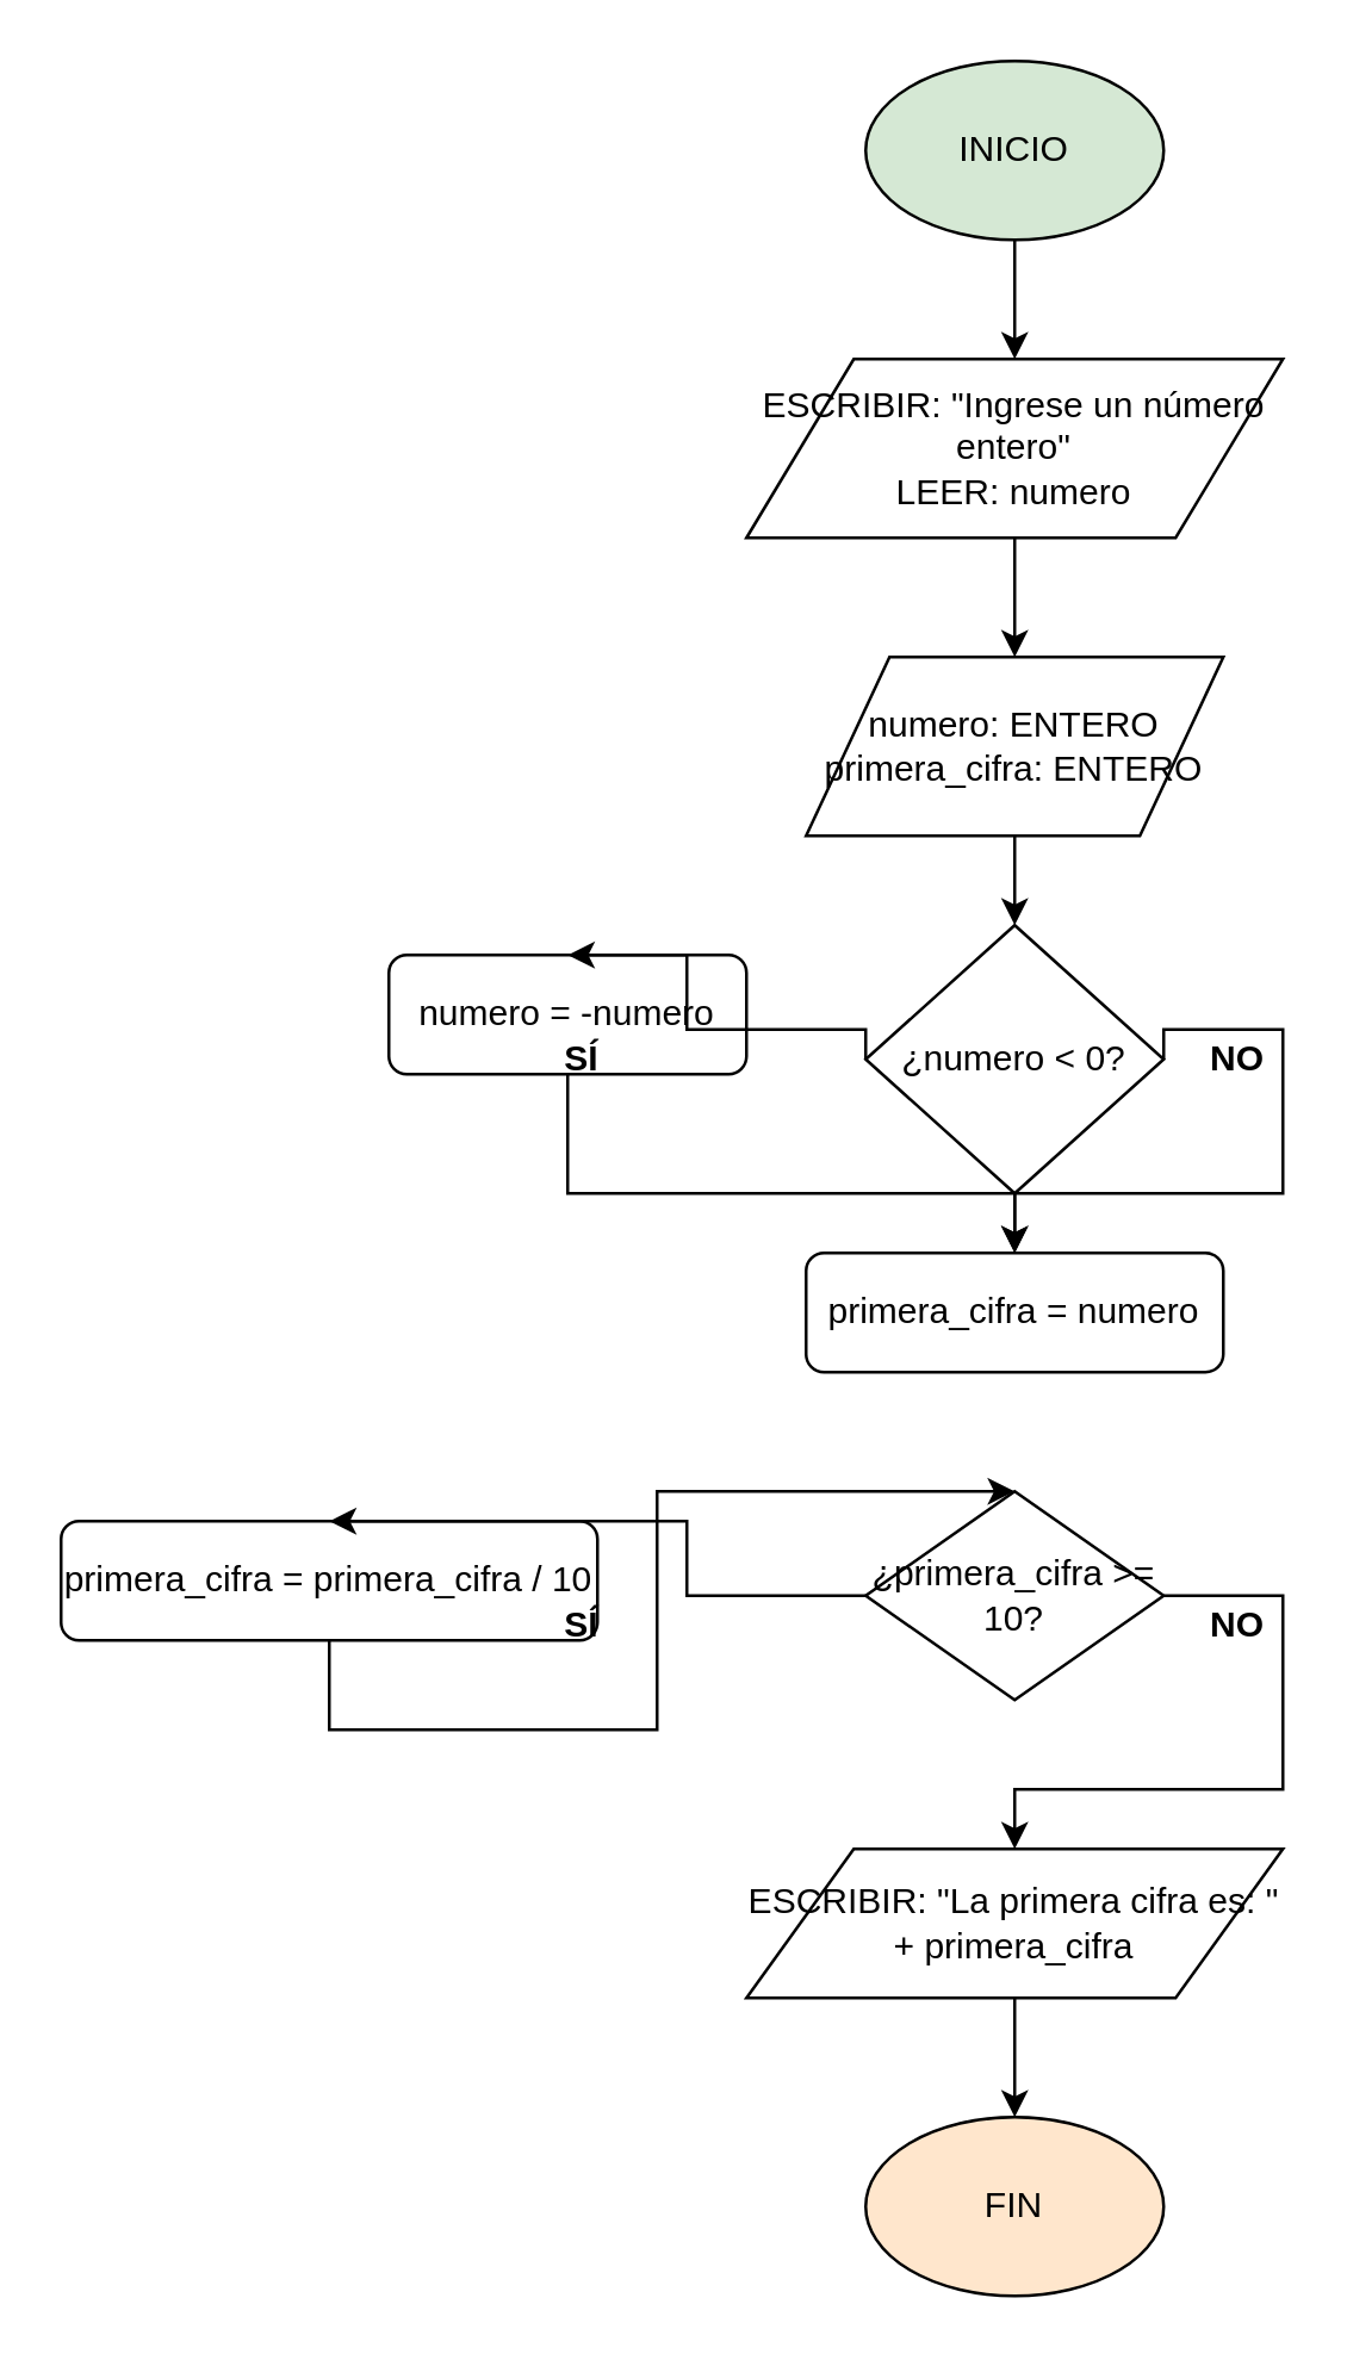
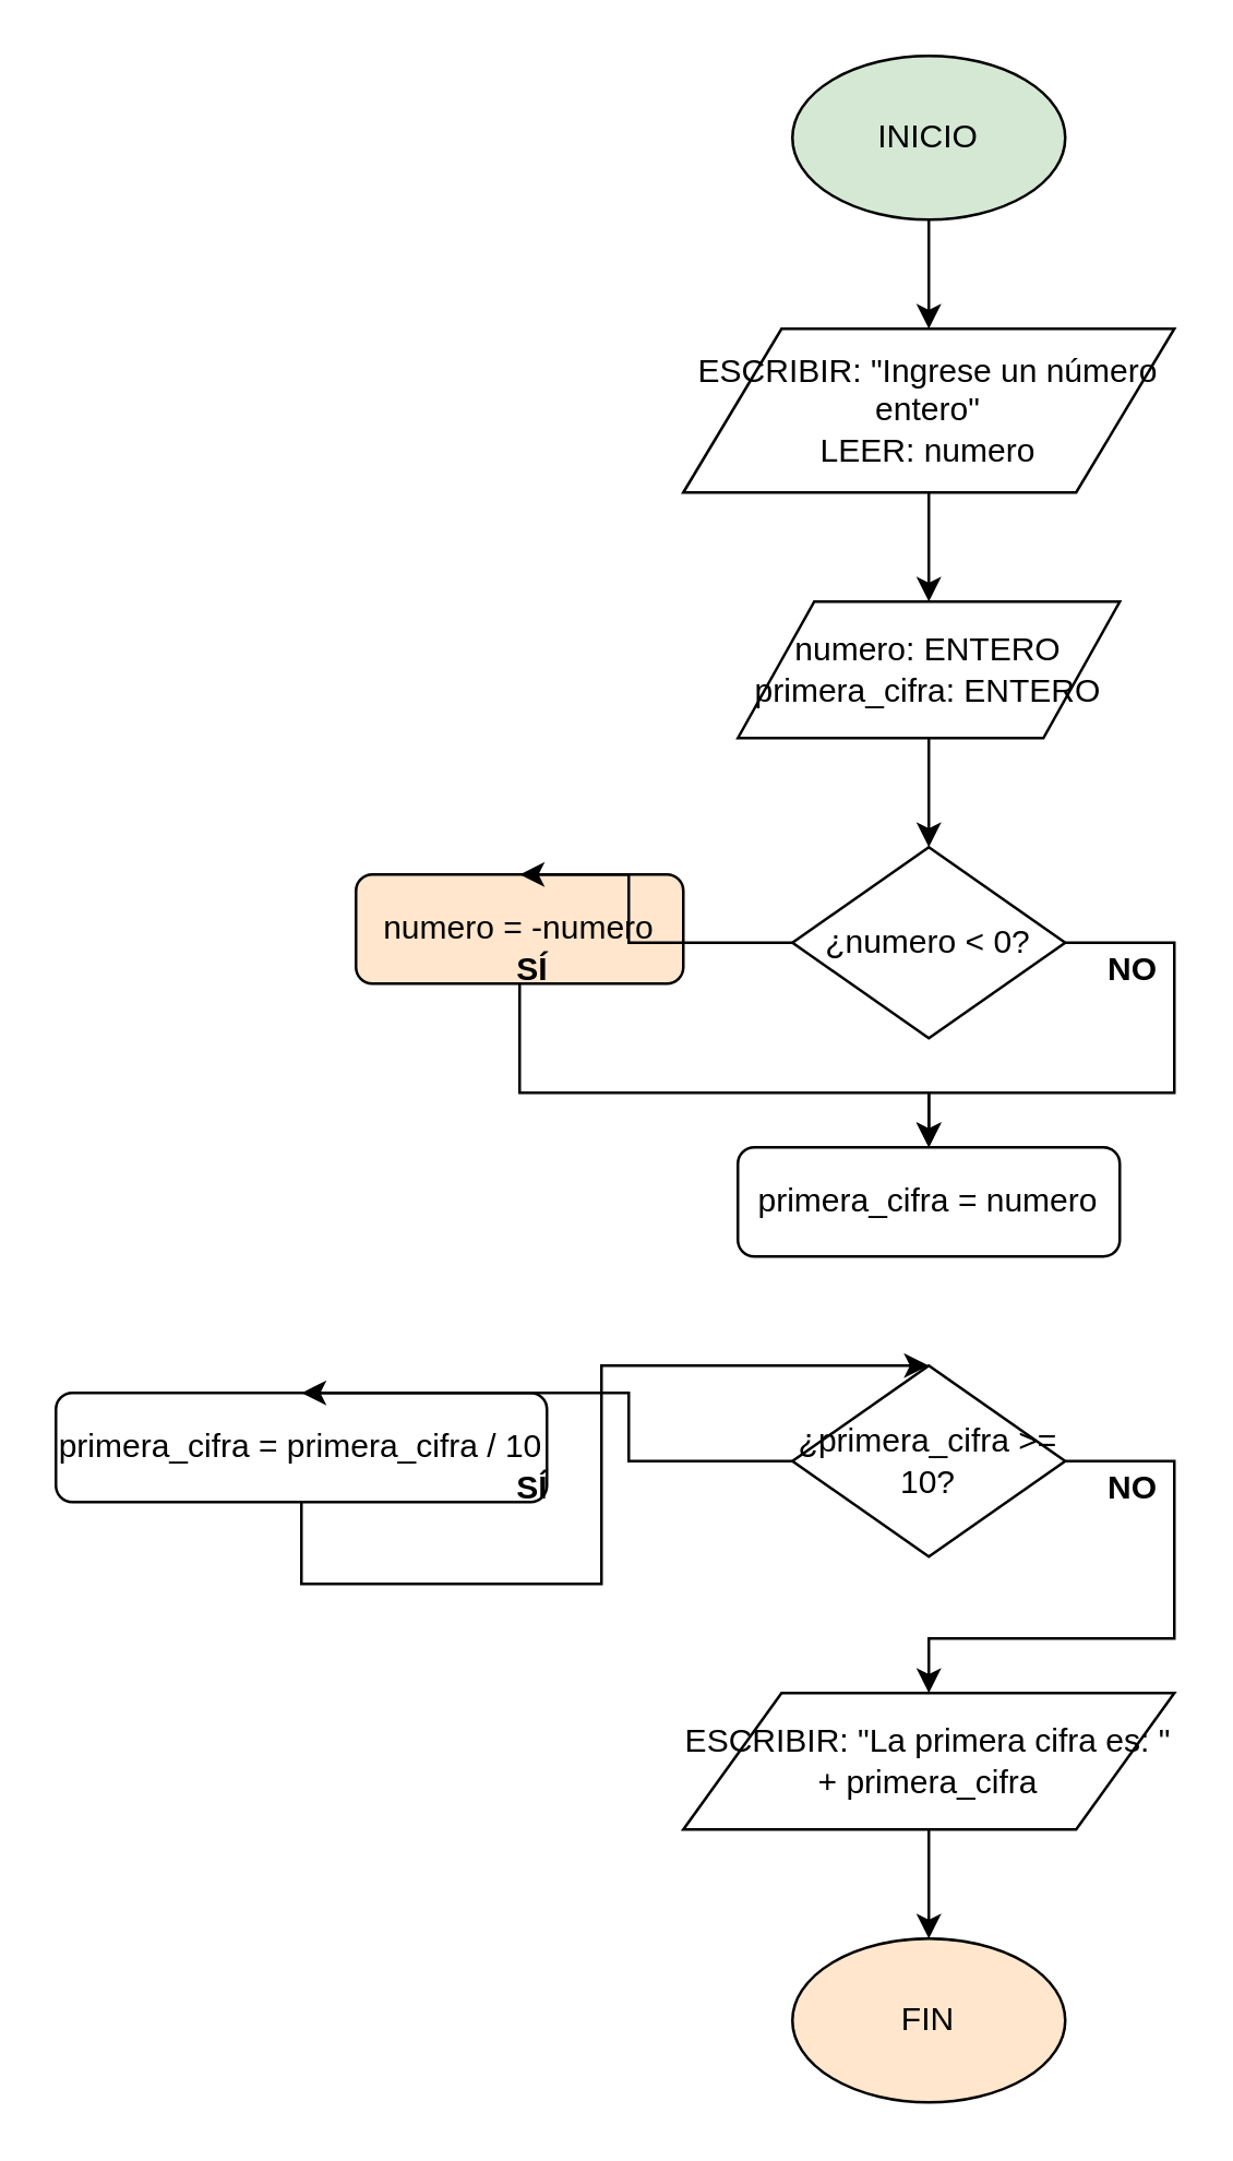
  <mxCell id="0" />
  <mxCell id="1" parent="0" />
  <mxCell id="2" value="INICIO" style="ellipse;whiteSpace=wrap;html=1;fillColor=#d5e8d4;" parent="1" vertex="1"><mxGeometry x="290" y="20" width="100" height="60" as="geometry" /></mxCell>
  <mxCell id="3" value="ESCRIBIR: &quot;Ingrese un número entero&quot;&lt;br&gt;LEER: numero" style="shape=parallelogram;whiteSpace=wrap;html=1;" parent="1" vertex="1"><mxGeometry x="250" y="120" width="180" height="60" as="geometry" /></mxCell>
- <mxCell id="4" value="numero: ENTERO&lt;br&gt;primera_cifra: ENTERO" style="shape=parallelogram;whiteSpace=wrap;html=1;" parent="1" vertex="1"><mxGeometry x="270" y="220" width="140" height="60" as="geometry" /></mxCell>
- <mxCell id="5" value="¿numero &lt; 0?" style="shape=rhombus;whiteSpace=wrap;html=1;" parent="1" vertex="1"><mxGeometry x="290" y="310" width="100" height="90" as="geometry" /></mxCell>
- <mxCell id="6" value="numero = -numero" style="rounded=1;whiteSpace=wrap;html=1;" parent="1" vertex="1"><mxGeometry x="130" y="320" width="120" height="40" as="geometry" /></mxCell>
+ <mxCell id="4" value="numero: ENTERO&lt;br&gt;primera_cifra: ENTERO" style="shape=parallelogram;whiteSpace=wrap;html=1;" parent="1" vertex="1"><mxGeometry x="270" y="220" width="140" height="50" as="geometry" /></mxCell>
+ <mxCell id="5" value="¿numero &lt; 0?" style="shape=rhombus;whiteSpace=wrap;html=1;" parent="1" vertex="1"><mxGeometry x="290" y="310" width="100" height="70" as="geometry" /></mxCell>
+ <mxCell id="6" value="numero = -numero" style="rounded=1;whiteSpace=wrap;html=1;fillColor=#ffe6cc;" parent="1" vertex="1"><mxGeometry x="130" y="320" width="120" height="40" as="geometry" /></mxCell>
  <mxCell id="7" value="primera_cifra = numero" style="rounded=1;whiteSpace=wrap;html=1;" parent="1" vertex="1"><mxGeometry x="270" y="420" width="140" height="40" as="geometry" /></mxCell>
  <mxCell id="8" value="¿primera_cifra &gt;= 10?" style="shape=rhombus;whiteSpace=wrap;html=1;" parent="1" vertex="1"><mxGeometry x="290" y="500" width="100" height="70" as="geometry" /></mxCell>
  <mxCell id="9" value="primera_cifra = primera_cifra / 10" style="rounded=1;whiteSpace=wrap;html=1;" parent="1" vertex="1"><mxGeometry x="20" y="510" width="180" height="40" as="geometry" /></mxCell>
  <mxCell id="10" value="ESCRIBIR: &quot;La primera cifra es: &quot; + primera_cifra" style="shape=parallelogram;whiteSpace=wrap;html=1;" parent="1" vertex="1"><mxGeometry x="250" y="620" width="180" height="50" as="geometry" /></mxCell>
  <mxCell id="11" value="FIN" style="ellipse;whiteSpace=wrap;html=1;fillColor=#ffe6cc;" parent="1" vertex="1"><mxGeometry x="290" y="710" width="100" height="60" as="geometry" /></mxCell>
  <mxCell id="12" style="edgeStyle=orthogonalEdgeStyle;rounded=0;orthogonalLoop=1;jettySize=auto;html=1;exitX=0.5;exitY=1;exitDx=0;exitDy=0;" parent="1" source="2" target="3" edge="1"><mxGeometry relative="1" as="geometry" /></mxCell>
  <mxCell id="13" style="edgeStyle=orthogonalEdgeStyle;rounded=0;orthogonalLoop=1;jettySize=auto;html=1;exitX=0.5;exitY=1;exitDx=0;exitDy=0;" parent="1" source="3" target="4" edge="1"><mxGeometry relative="1" as="geometry" /></mxCell>
  <mxCell id="14" style="edgeStyle=orthogonalEdgeStyle;rounded=0;orthogonalLoop=1;jettySize=auto;html=1;exitX=0.5;exitY=1;exitDx=0;exitDy=0;" parent="1" source="4" target="5" edge="1"><mxGeometry relative="1" as="geometry" /></mxCell>
  <mxCell id="15" style="edgeStyle=orthogonalEdgeStyle;rounded=0;orthogonalLoop=1;jettySize=auto;html=1;exitX=0;exitY=0.5;exitDx=0;exitDy=0;entryX=0.5;entryY=0;entryDx=0;entryDy=0;" parent="1" source="5" target="6" edge="1"><mxGeometry relative="1" as="geometry"><Array as="points"><mxPoint x="230" y="345" /></Array></mxGeometry></mxCell>
  <mxCell id="16" style="edgeStyle=orthogonalEdgeStyle;rounded=0;orthogonalLoop=1;jettySize=auto;html=1;exitX=1;exitY=0.5;exitDx=0;exitDy=0;entryX=0.5;entryY=0;entryDx=0;entryDy=0;" parent="1" source="5" target="7" edge="1"><mxGeometry relative="1" as="geometry"><Array as="points"><mxPoint x="430" y="345" /><mxPoint x="430" y="400" /></Array></mxGeometry></mxCell>
  <mxCell id="17" style="edgeStyle=orthogonalEdgeStyle;rounded=0;orthogonalLoop=1;jettySize=auto;html=1;exitX=0.5;exitY=1;exitDx=0;exitDy=0;entryX=0.5;entryY=0;entryDx=0;entryDy=0;" parent="1" source="6" target="7" edge="1"><mxGeometry relative="1" as="geometry"><Array as="points"><mxPoint x="190" y="380" /><mxPoint x="190" y="400" /><mxPoint x="340" y="400" /></Array></mxGeometry></mxCell>
  <mxCell id="18" style="edgeStyle=orthogonalEdgeStyle;rounded=0;orthogonalLoop=1;jettySize=auto;html=1;exitX=0;exitY=0.5;exitDx=0;exitDy=0;entryX=0.5;entryY=0;entryDx=0;entryDy=0;" parent="1" source="8" target="9" edge="1"><mxGeometry relative="1" as="geometry"><Array as="points"><mxPoint x="230" y="535" /></Array></mxGeometry></mxCell>
  <mxCell id="19" style="edgeStyle=orthogonalEdgeStyle;rounded=0;orthogonalLoop=1;jettySize=auto;html=1;exitX=0.5;exitY=1;exitDx=0;exitDy=0;entryX=0.5;entryY=0;entryDx=0;entryDy=0;" parent="1" source="9" target="8" edge="1"><mxGeometry relative="1" as="geometry"><Array as="points"><mxPoint x="220" y="580" /><mxPoint x="220" y="500" /></Array></mxGeometry></mxCell>
  <mxCell id="20" style="edgeStyle=orthogonalEdgeStyle;rounded=0;orthogonalLoop=1;jettySize=auto;html=1;exitX=1;exitY=0.5;exitDx=0;exitDy=0;entryX=0.5;entryY=0;entryDx=0;entryDy=0;" parent="1" source="8" target="10" edge="1"><mxGeometry relative="1" as="geometry"><Array as="points"><mxPoint x="430" y="535" /><mxPoint x="430" y="600" /></Array></mxGeometry></mxCell>
  <mxCell id="21" style="edgeStyle=orthogonalEdgeStyle;rounded=0;orthogonalLoop=1;jettySize=auto;html=1;exitX=0.5;exitY=1;exitDx=0;exitDy=0;" parent="1" source="10" target="11" edge="1"><mxGeometry relative="1" as="geometry" /></mxCell>
  <mxCell id="22" value="SÍ" style="text;html=1;align=center;verticalAlign=middle;whiteSpace=wrap;rounded=0;fontStyle=1;" parent="1" vertex="1"><mxGeometry x="180" y="345" width="30" height="20" as="geometry" /></mxCell>
  <mxCell id="23" value="NO" style="text;html=1;align=center;verticalAlign=middle;whiteSpace=wrap;rounded=0;fontStyle=1;" parent="1" vertex="1"><mxGeometry x="400" y="345" width="30" height="20" as="geometry" /></mxCell>
  <mxCell id="24" value="SÍ" style="text;html=1;align=center;verticalAlign=middle;whiteSpace=wrap;rounded=0;fontStyle=1;" parent="1" vertex="1"><mxGeometry x="180" y="535" width="30" height="20" as="geometry" /></mxCell>
  <mxCell id="25" value="NO" style="text;html=1;align=center;verticalAlign=middle;whiteSpace=wrap;rounded=0;fontStyle=1;" parent="1" vertex="1"><mxGeometry x="400" y="535" width="30" height="20" as="geometry" /></mxCell>
